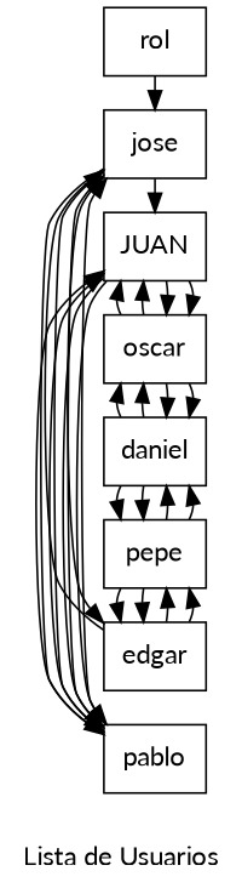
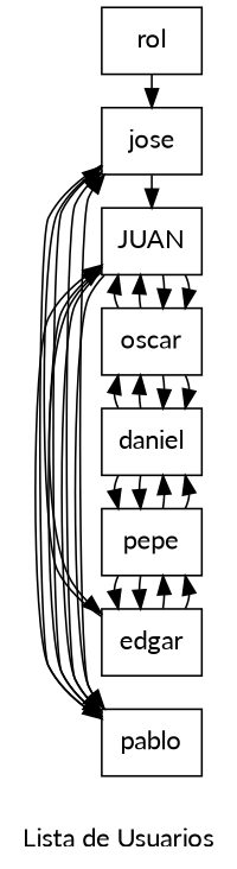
  digraph {
    fontname=Lato
    label="Lista de Usuarios"
    rankdir=LR
    node [fontname=Lato shape=box]
    edge [fontname=Lato]
    n1 [label=JUAN]
    n2 [label=pablo]
    n3 [label=oscar]
    n4 [label=jose]
    n5 [label=edgar]
    n6 [label=rol]
    n7 [label=pepe]
    n8 [label=daniel]
    subgraph sub_1 {
      rank=same
      n1
      n2
      n3
      n4
      n5
      n6
      n7
      n8
    }
    n1 -> n2
    n1 -> n2
    n1 -> n3
    n1 -> n3
    n2 -> n1
    n2 -> n1
    n2 -> n4
    n2 -> n4
    n3 -> n1
    n3 -> n1
    n3 -> n8
    n3 -> n8
    n4 -> n1
    n4 -> n2
    n4 -> n2
-   n4 -> n5
+   n1 -> n5
    n5 -> n4
    n5 -> n7
    n5 -> n7
    n6 -> n4
    n7 -> n5
    n7 -> n5
    n7 -> n8
    n7 -> n8
    n8 -> n3
    n8 -> n3
    n8 -> n7
    n8 -> n7
  }
